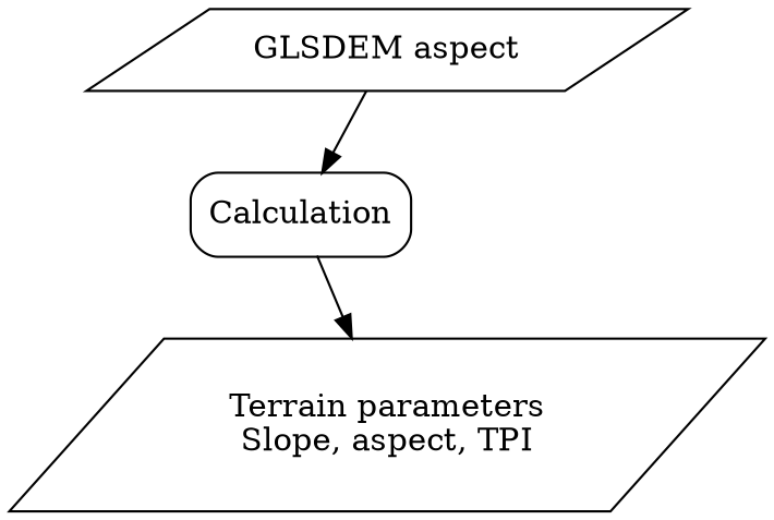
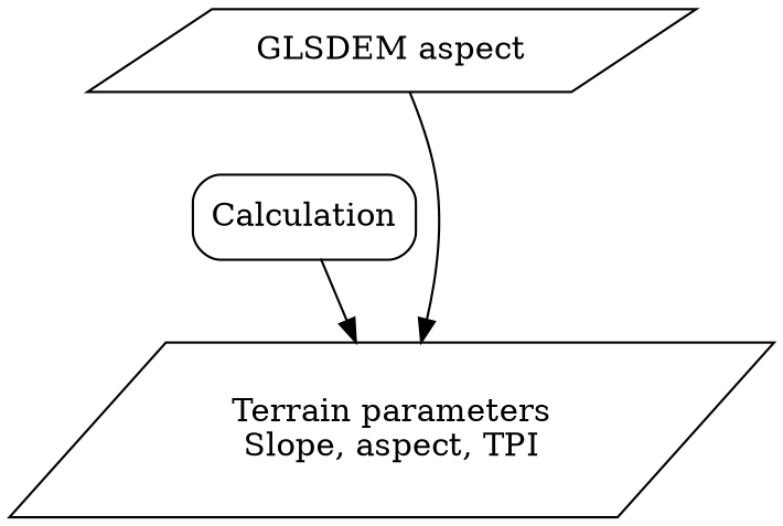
  digraph {
    node [shape=parallelogram]
    n1 [label="GLSDEM aspect"]
    Calculation [shape=Mrecord]
    n3 [label="Terrain parameters\nSlope, aspect, TPI"]
-   n1 -> Calculation
+   n1 -> n3
    Calculation -> n3
  }
